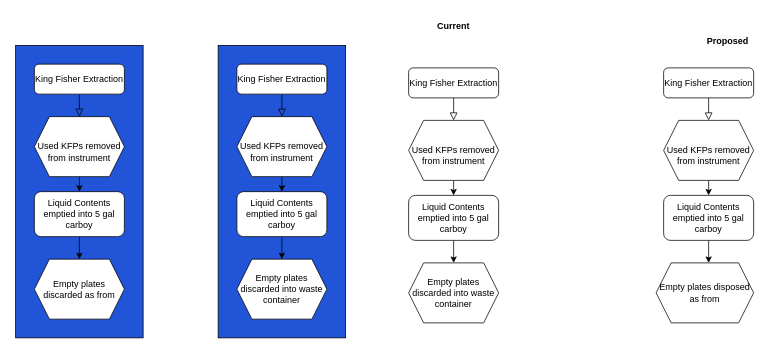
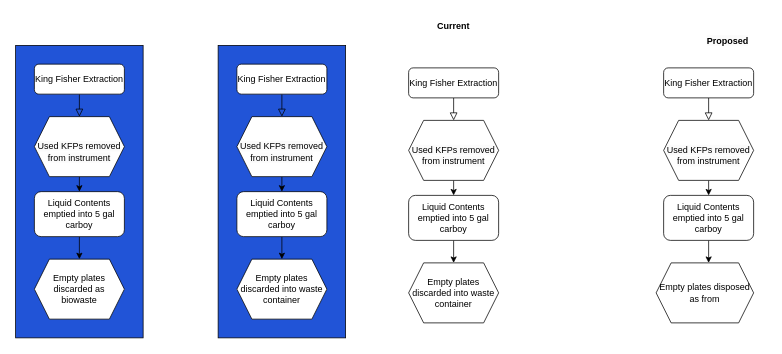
  <mxCell id="0" />
  <mxCell id="1" parent="0" />
  <mxCell id="2" value="" style="rounded=0;html=1;jettySize=auto;orthogonalLoop=1;fontSize=11;endArrow=block;endFill=0;endSize=8;strokeWidth=1;shadow=0;labelBackgroundColor=none;edgeStyle=orthogonalEdgeStyle;" parent="1" source="3" edge="1"><mxGeometry relative="1" as="geometry"><mxPoint x="604.067" y="160.053" as="targetPoint" /></mxGeometry></mxCell>
  <mxCell id="3" value="King Fisher Extraction" style="rounded=1;whiteSpace=wrap;html=1;fontSize=12;glass=0;strokeWidth=1;shadow=0;" parent="1" vertex="1"><mxGeometry x="544" y="90" width="120" height="40" as="geometry" /></mxCell>
  <mxCell id="4" style="edgeStyle=orthogonalEdgeStyle;rounded=0;orthogonalLoop=1;jettySize=auto;html=1;exitX=0.5;exitY=1;exitDx=0;exitDy=0;entryX=0.5;entryY=0;entryDx=0;entryDy=0;" edge="1" parent="1" target="6"><mxGeometry relative="1" as="geometry"><mxPoint x="604" y="240" as="sourcePoint" /></mxGeometry></mxCell>
  <mxCell id="5" style="edgeStyle=orthogonalEdgeStyle;rounded=0;orthogonalLoop=1;jettySize=auto;html=1;exitX=0.5;exitY=1;exitDx=0;exitDy=0;entryX=0.5;entryY=0;entryDx=0;entryDy=0;" edge="1" parent="1" source="6"><mxGeometry relative="1" as="geometry"><mxPoint x="604" y="350" as="targetPoint" /></mxGeometry></mxCell>
  <mxCell id="6" value="Liquid Contents emptied into 5 gal carboy" style="rounded=1;whiteSpace=wrap;html=1;" vertex="1" parent="1"><mxGeometry x="544" y="260" width="120" height="60" as="geometry" /></mxCell>
  <mxCell id="7" value="&lt;br&gt;&lt;span style=&quot;color: rgb(0, 0, 0); font-family: Helvetica; font-size: 12px; font-style: normal; font-variant-ligatures: normal; font-variant-caps: normal; font-weight: 400; letter-spacing: normal; orphans: 2; text-align: center; text-indent: 0px; text-transform: none; widows: 2; word-spacing: 0px; -webkit-text-stroke-width: 0px; background-color: rgb(251, 251, 251); text-decoration-thickness: initial; text-decoration-style: initial; text-decoration-color: initial; float: none; display: inline !important;&quot;&gt;Used KFPs removed from instrument&lt;/span&gt;&lt;br&gt;" style="shape=hexagon;perimeter=hexagonPerimeter2;whiteSpace=wrap;html=1;fixedSize=1;" vertex="1" parent="1"><mxGeometry x="544" y="160" width="120" height="80" as="geometry" /></mxCell>
  <mxCell id="8" value="Empty plates discarded into waste container" style="shape=hexagon;perimeter=hexagonPerimeter2;whiteSpace=wrap;html=1;fixedSize=1;" vertex="1" parent="1"><mxGeometry x="544" y="350" width="120" height="80" as="geometry" /></mxCell>
  <mxCell id="9" value="" style="rounded=0;html=1;jettySize=auto;orthogonalLoop=1;fontSize=11;endArrow=block;endFill=0;endSize=8;strokeWidth=1;shadow=0;labelBackgroundColor=none;edgeStyle=orthogonalEdgeStyle;" edge="1" parent="1" source="10"><mxGeometry relative="1" as="geometry"><mxPoint x="944.067" y="160.053" as="targetPoint" /></mxGeometry></mxCell>
  <mxCell id="10" value="King Fisher Extraction" style="rounded=1;whiteSpace=wrap;html=1;fontSize=12;glass=0;strokeWidth=1;shadow=0;" vertex="1" parent="1"><mxGeometry x="884" y="90" width="120" height="40" as="geometry" /></mxCell>
  <mxCell id="11" style="edgeStyle=orthogonalEdgeStyle;rounded=0;orthogonalLoop=1;jettySize=auto;html=1;exitX=0.5;exitY=1;exitDx=0;exitDy=0;entryX=0.5;entryY=0;entryDx=0;entryDy=0;" edge="1" parent="1" target="13"><mxGeometry relative="1" as="geometry"><mxPoint x="944" y="240" as="sourcePoint" /></mxGeometry></mxCell>
  <mxCell id="12" style="edgeStyle=orthogonalEdgeStyle;rounded=0;orthogonalLoop=1;jettySize=auto;html=1;exitX=0.5;exitY=1;exitDx=0;exitDy=0;entryX=0.5;entryY=0;entryDx=0;entryDy=0;" edge="1" parent="1" source="13"><mxGeometry relative="1" as="geometry"><mxPoint x="944" y="350" as="targetPoint" /></mxGeometry></mxCell>
  <mxCell id="13" value="Liquid Contents emptied into 5 gal carboy" style="rounded=1;whiteSpace=wrap;html=1;" vertex="1" parent="1"><mxGeometry x="884" y="260" width="120" height="60" as="geometry" /></mxCell>
  <mxCell id="14" value="&lt;br&gt;&lt;span style=&quot;color: rgb(0, 0, 0); font-family: Helvetica; font-size: 12px; font-style: normal; font-variant-ligatures: normal; font-variant-caps: normal; font-weight: 400; letter-spacing: normal; orphans: 2; text-align: center; text-indent: 0px; text-transform: none; widows: 2; word-spacing: 0px; -webkit-text-stroke-width: 0px; background-color: rgb(251, 251, 251); text-decoration-thickness: initial; text-decoration-style: initial; text-decoration-color: initial; float: none; display: inline !important;&quot;&gt;Used KFPs removed from instrument&lt;/span&gt;&lt;br&gt;" style="shape=hexagon;perimeter=hexagonPerimeter2;whiteSpace=wrap;html=1;fixedSize=1;" vertex="1" parent="1"><mxGeometry x="884" y="160" width="120" height="80" as="geometry" /></mxCell>
  <mxCell id="15" value="Empty plates disposed as from" style="shape=hexagon;perimeter=hexagonPerimeter2;whiteSpace=wrap;html=1;fixedSize=1;" vertex="1" parent="1"><mxGeometry x="874" y="350" width="130" height="80" as="geometry" /></mxCell>
  <mxCell id="16" value="&lt;b&gt;Current&lt;/b&gt;" style="text;html=1;strokeColor=none;fillColor=none;align=center;verticalAlign=middle;whiteSpace=wrap;rounded=0;" vertex="1" parent="1"><mxGeometry x="574" y="20" width="60" height="30" as="geometry" /></mxCell>
  <mxCell id="17" value="&lt;b style=&quot;border-color: var(--border-color); color: rgb(0, 0, 0); font-family: Helvetica; font-size: 12px; font-style: normal; font-variant-ligatures: normal; font-variant-caps: normal; letter-spacing: normal; orphans: 2; text-align: center; text-indent: 0px; text-transform: none; widows: 2; word-spacing: 0px; -webkit-text-stroke-width: 0px; background-color: rgb(251, 251, 251); text-decoration-thickness: initial; text-decoration-style: initial; text-decoration-color: initial;&quot;&gt;Proposed&lt;/b&gt;" style="text;whiteSpace=wrap;html=1;" vertex="1" parent="1"><mxGeometry x="940" y="40" width="80" height="40" as="geometry" /></mxCell>
  <mxCell id="18" value="" style="rounded=0;whiteSpace=wrap;html=1;fillColor=#2154d7;" vertex="1" parent="1"><mxGeometry x="290" y="60" width="170" height="390" as="geometry" /></mxCell>
  <mxCell id="19" value="" style="rounded=0;html=1;jettySize=auto;orthogonalLoop=1;fontSize=11;endArrow=block;endFill=0;endSize=8;strokeWidth=1;shadow=0;labelBackgroundColor=none;edgeStyle=orthogonalEdgeStyle;" edge="1" parent="1" source="20"><mxGeometry relative="1" as="geometry"><mxPoint x="375.067" y="155.053" as="targetPoint" /></mxGeometry></mxCell>
  <mxCell id="20" value="King Fisher Extraction" style="rounded=1;whiteSpace=wrap;html=1;fontSize=12;glass=0;strokeWidth=1;shadow=0;" vertex="1" parent="1"><mxGeometry x="315" y="85" width="120" height="40" as="geometry" /></mxCell>
  <mxCell id="21" style="edgeStyle=orthogonalEdgeStyle;rounded=0;orthogonalLoop=1;jettySize=auto;html=1;exitX=0.5;exitY=1;exitDx=0;exitDy=0;entryX=0.5;entryY=0;entryDx=0;entryDy=0;" edge="1" parent="1" target="23"><mxGeometry relative="1" as="geometry"><mxPoint x="375" y="235" as="sourcePoint" /></mxGeometry></mxCell>
  <mxCell id="22" style="edgeStyle=orthogonalEdgeStyle;rounded=0;orthogonalLoop=1;jettySize=auto;html=1;exitX=0.5;exitY=1;exitDx=0;exitDy=0;entryX=0.5;entryY=0;entryDx=0;entryDy=0;" edge="1" parent="1" source="23"><mxGeometry relative="1" as="geometry"><mxPoint x="375" y="345" as="targetPoint" /></mxGeometry></mxCell>
  <mxCell id="23" value="Liquid Contents emptied into 5 gal carboy" style="rounded=1;whiteSpace=wrap;html=1;" vertex="1" parent="1"><mxGeometry x="315" y="255" width="120" height="60" as="geometry" /></mxCell>
  <mxCell id="24" value="&lt;br&gt;&lt;span style=&quot;color: rgb(0, 0, 0); font-family: Helvetica; font-size: 12px; font-style: normal; font-variant-ligatures: normal; font-variant-caps: normal; font-weight: 400; letter-spacing: normal; orphans: 2; text-align: center; text-indent: 0px; text-transform: none; widows: 2; word-spacing: 0px; -webkit-text-stroke-width: 0px; background-color: rgb(251, 251, 251); text-decoration-thickness: initial; text-decoration-style: initial; text-decoration-color: initial; float: none; display: inline !important;&quot;&gt;Used KFPs removed from instrument&lt;/span&gt;&lt;br&gt;" style="shape=hexagon;perimeter=hexagonPerimeter2;whiteSpace=wrap;html=1;fixedSize=1;" vertex="1" parent="1"><mxGeometry x="315" y="155" width="120" height="80" as="geometry" /></mxCell>
  <mxCell id="25" value="Empty plates discarded into waste container" style="shape=hexagon;perimeter=hexagonPerimeter2;whiteSpace=wrap;html=1;fixedSize=1;" vertex="1" parent="1"><mxGeometry x="315" y="345" width="120" height="80" as="geometry" /></mxCell>
  <mxCell id="26" value="" style="rounded=0;whiteSpace=wrap;html=1;fillColor=#2154d7;" vertex="1" parent="1"><mxGeometry x="20" y="60" width="170" height="390" as="geometry" /></mxCell>
  <mxCell id="27" value="" style="rounded=0;html=1;jettySize=auto;orthogonalLoop=1;fontSize=11;endArrow=block;endFill=0;endSize=8;strokeWidth=1;shadow=0;labelBackgroundColor=none;edgeStyle=orthogonalEdgeStyle;" edge="1" parent="1" source="28"><mxGeometry relative="1" as="geometry"><mxPoint x="105.067" y="155.053" as="targetPoint" /></mxGeometry></mxCell>
  <mxCell id="28" value="King Fisher Extraction" style="rounded=1;whiteSpace=wrap;html=1;fontSize=12;glass=0;strokeWidth=1;shadow=0;" vertex="1" parent="1"><mxGeometry x="45" y="85" width="120" height="40" as="geometry" /></mxCell>
  <mxCell id="29" style="edgeStyle=orthogonalEdgeStyle;rounded=0;orthogonalLoop=1;jettySize=auto;html=1;exitX=0.5;exitY=1;exitDx=0;exitDy=0;entryX=0.5;entryY=0;entryDx=0;entryDy=0;" edge="1" parent="1" target="31"><mxGeometry relative="1" as="geometry"><mxPoint x="105" y="235" as="sourcePoint" /></mxGeometry></mxCell>
  <mxCell id="30" style="edgeStyle=orthogonalEdgeStyle;rounded=0;orthogonalLoop=1;jettySize=auto;html=1;exitX=0.5;exitY=1;exitDx=0;exitDy=0;entryX=0.5;entryY=0;entryDx=0;entryDy=0;" edge="1" parent="1" source="31"><mxGeometry relative="1" as="geometry"><mxPoint x="105" y="345" as="targetPoint" /></mxGeometry></mxCell>
  <mxCell id="31" value="Liquid Contents emptied into 5 gal carboy" style="rounded=1;whiteSpace=wrap;html=1;" vertex="1" parent="1"><mxGeometry x="45" y="255" width="120" height="60" as="geometry" /></mxCell>
  <mxCell id="32" value="&lt;br&gt;&lt;span style=&quot;color: rgb(0, 0, 0); font-family: Helvetica; font-size: 12px; font-style: normal; font-variant-ligatures: normal; font-variant-caps: normal; font-weight: 400; letter-spacing: normal; orphans: 2; text-align: center; text-indent: 0px; text-transform: none; widows: 2; word-spacing: 0px; -webkit-text-stroke-width: 0px; background-color: rgb(251, 251, 251); text-decoration-thickness: initial; text-decoration-style: initial; text-decoration-color: initial; float: none; display: inline !important;&quot;&gt;Used KFPs removed from instrument&lt;/span&gt;&lt;br&gt;" style="shape=hexagon;perimeter=hexagonPerimeter2;whiteSpace=wrap;html=1;fixedSize=1;" vertex="1" parent="1"><mxGeometry x="45" y="155" width="120" height="80" as="geometry" /></mxCell>
- <mxCell id="33" value="Empty plates discarded as from" style="shape=hexagon;perimeter=hexagonPerimeter2;whiteSpace=wrap;html=1;fixedSize=1;" vertex="1" parent="1"><mxGeometry x="45" y="345" width="120" height="80" as="geometry" /></mxCell>
+ <mxCell id="33" value="Empty plates discarded as biowaste" style="shape=hexagon;perimeter=hexagonPerimeter2;whiteSpace=wrap;html=1;fixedSize=1;" vertex="1" parent="1"><mxGeometry x="45" y="345" width="120" height="80" as="geometry" /></mxCell>
